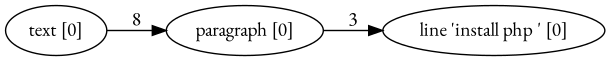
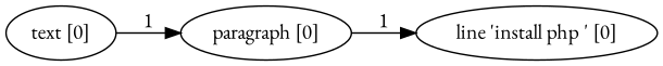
  digraph {
    fontname="EB Garamond"
    rankdir=LR
    node [fontname="EB Garamond"]
    edge [fontname="EB Garamond"]
    n1 [label="text [0]"]
    n2 [label="paragraph [0]"]
    n3 [label="line 'install php ' [0]"]
-   n1 -> n2 [label=8]
-   n2 -> n3 [label=3]
+   n1 -> n2 [label=1]
+   n2 -> n3 [label=1]
  }
